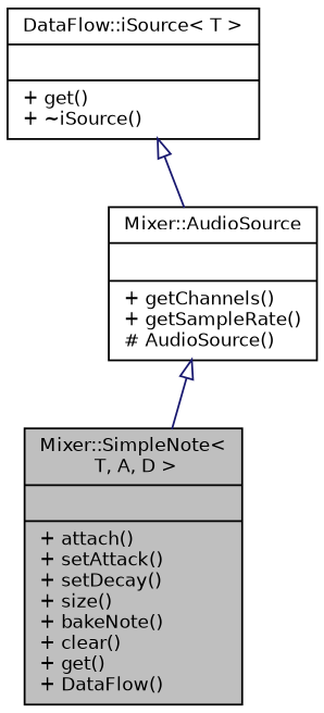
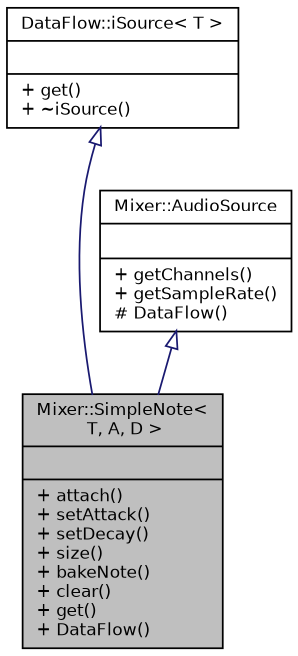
  digraph {
    node [color=black fontname=Helvetica fontsize=10 shape=record]
    edge [arrowtail=onormal color=midnightblue dir=back fontname=Helvetica fontsize=10 labelfontname=Helvetica labelfontsize=10 style=solid]
    n1 [fillcolor=grey75 fontcolor=black height=0.2 label="{Mixer::SimpleNote\<\l T, A, D \>\n||+ attach()\l+ setAttack()\l+ setDecay()\l+ size()\l+ bakeNote()\l+ clear()\l+ get()\l+ DataFlow()\l}" style=filled width=0.4]
    n2 [height=0.2 label="{DataFlow::iSource\< T \>\n||+ get()\l+ ~iSource()\l}" width=0.4]
-   n3 [height=0.2 label="{Mixer::AudioSource\n||+ getChannels()\l+ getSampleRate()\l# AudioSource()\l}" width=0.4]
-   n2 -> n3
+   n3 [height=0.2 label="{Mixer::AudioSource\n||+ getChannels()\l+ getSampleRate()\l# DataFlow()\l}" width=0.4]
+   n2 -> n1
    n3 -> n1
  }
